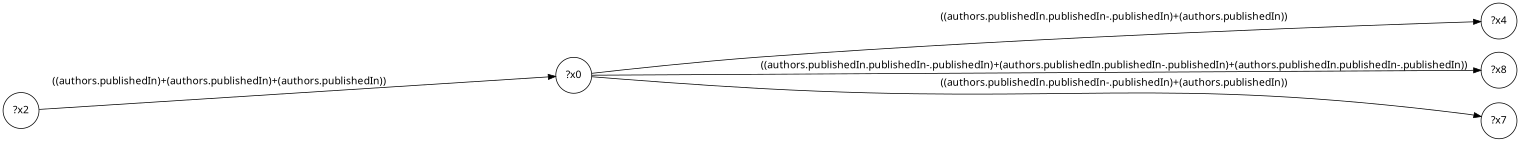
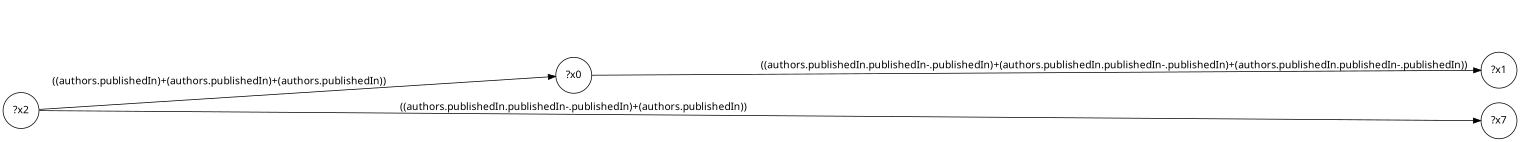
  digraph {
    fontname="Noto Sans"
    rankdir=LR
    node [fontname="Noto Sans" shape=circle]
    edge [fontname="Noto Sans"]
    n1 [label="?x0"]
-   n2 [label="?x8"]
+   n2 [label="?x1"]
    n3 [label="?x7"]
-   n4 [label="?x4"]
    n5 [label="?x2"]
    n1 -> n2 [label="((authors.publishedIn.publishedIn-.publishedIn)+(authors.publishedIn.publishedIn-.publishedIn)+(authors.publishedIn.publishedIn-.publishedIn))"]
-   n1 -> n3 [label="((authors.publishedIn.publishedIn-.publishedIn)+(authors.publishedIn))"]
-   n1 -> n4 [label="((authors.publishedIn.publishedIn-.publishedIn)+(authors.publishedIn))"]
+   n5 -> n3 [label="((authors.publishedIn.publishedIn-.publishedIn)+(authors.publishedIn))"]
    n5 -> n1 [label="((authors.publishedIn)+(authors.publishedIn)+(authors.publishedIn))"]
  }
